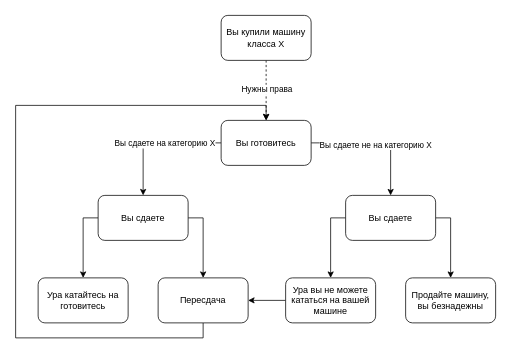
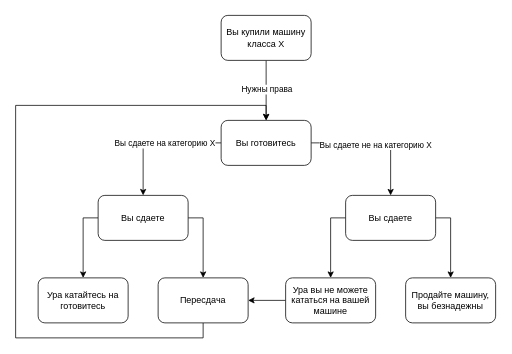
  <mxCell id="0" />
  <mxCell id="1" parent="0" />
- <mxCell id="2" style="edgeStyle=orthogonalEdgeStyle;rounded=0;orthogonalLoop=1;jettySize=auto;html=1;entryX=0.5;entryY=0;entryDx=0;entryDy=0;dashed=1;" edge="1" parent="1" source="4" target="9"><mxGeometry relative="1" as="geometry"><mxPoint x="354" y="160" as="targetPoint" /></mxGeometry></mxCell>
+ <mxCell id="2" style="edgeStyle=orthogonalEdgeStyle;rounded=0;orthogonalLoop=1;jettySize=auto;html=1;entryX=0.5;entryY=0;entryDx=0;entryDy=0;" edge="1" parent="1" source="4" target="9"><mxGeometry relative="1" as="geometry"><mxPoint x="354" y="160" as="targetPoint" /></mxGeometry></mxCell>
  <mxCell id="3" value="Нужны права" style="edgeLabel;html=1;align=center;verticalAlign=middle;resizable=0;points=[];" vertex="1" connectable="0" parent="2"><mxGeometry x="-0.056" relative="1" as="geometry"><mxPoint as="offset" /></mxGeometry></mxCell>
  <mxCell id="4" value="Вы купили машину класса X" style="rounded=1;whiteSpace=wrap;html=1;" vertex="1" parent="1"><mxGeometry x="294" y="20" width="120" height="60" as="geometry" /></mxCell>
  <mxCell id="5" style="edgeStyle=orthogonalEdgeStyle;rounded=0;orthogonalLoop=1;jettySize=auto;html=1;exitX=0;exitY=0.5;exitDx=0;exitDy=0;entryX=0.5;entryY=0;entryDx=0;entryDy=0;" edge="1" parent="1" source="9" target="12"><mxGeometry relative="1" as="geometry"><mxPoint x="160" y="270" as="targetPoint" /></mxGeometry></mxCell>
  <mxCell id="6" value="Вы сдаете на категорию X" style="edgeLabel;html=1;align=center;verticalAlign=middle;resizable=0;points=[];" vertex="1" connectable="0" parent="5"><mxGeometry x="-0.129" relative="1" as="geometry"><mxPoint as="offset" /></mxGeometry></mxCell>
  <mxCell id="7" style="edgeStyle=orthogonalEdgeStyle;rounded=0;orthogonalLoop=1;jettySize=auto;html=1;exitX=1;exitY=0.5;exitDx=0;exitDy=0;entryX=0.5;entryY=0;entryDx=0;entryDy=0;" edge="1" parent="1" source="9" target="15"><mxGeometry relative="1" as="geometry"><mxPoint x="560" y="260" as="targetPoint" /></mxGeometry></mxCell>
  <mxCell id="8" value="Вы сдаете не на категорию X" style="edgeLabel;html=1;align=center;verticalAlign=middle;resizable=0;points=[];" vertex="1" connectable="0" parent="7"><mxGeometry x="-0.039" y="-2" relative="1" as="geometry"><mxPoint as="offset" /></mxGeometry></mxCell>
  <mxCell id="9" value="Вы готовитесь" style="rounded=1;whiteSpace=wrap;html=1;" vertex="1" parent="1"><mxGeometry x="294" y="160" width="120" height="60" as="geometry" /></mxCell>
  <mxCell id="10" style="edgeStyle=orthogonalEdgeStyle;rounded=0;orthogonalLoop=1;jettySize=auto;html=1;exitX=0;exitY=0.5;exitDx=0;exitDy=0;entryX=0.5;entryY=0;entryDx=0;entryDy=0;" edge="1" parent="1" source="12" target="16"><mxGeometry relative="1" as="geometry" /></mxCell>
  <mxCell id="11" style="edgeStyle=orthogonalEdgeStyle;rounded=0;orthogonalLoop=1;jettySize=auto;html=1;exitX=1;exitY=0.5;exitDx=0;exitDy=0;" edge="1" parent="1" source="12" target="18"><mxGeometry relative="1" as="geometry" /></mxCell>
  <mxCell id="12" value="Вы сдаете" style="rounded=1;whiteSpace=wrap;html=1;" vertex="1" parent="1"><mxGeometry x="130" y="260" width="120" height="60" as="geometry" /></mxCell>
  <mxCell id="13" style="edgeStyle=orthogonalEdgeStyle;rounded=0;orthogonalLoop=1;jettySize=auto;html=1;exitX=0;exitY=0.5;exitDx=0;exitDy=0;entryX=0.5;entryY=0;entryDx=0;entryDy=0;" edge="1" parent="1" source="15" target="20"><mxGeometry relative="1" as="geometry" /></mxCell>
  <mxCell id="14" style="edgeStyle=orthogonalEdgeStyle;rounded=0;orthogonalLoop=1;jettySize=auto;html=1;exitX=1;exitY=0.5;exitDx=0;exitDy=0;" edge="1" parent="1" source="15" target="21"><mxGeometry relative="1" as="geometry" /></mxCell>
  <mxCell id="15" value="Вы сдаете" style="rounded=1;whiteSpace=wrap;html=1;" vertex="1" parent="1"><mxGeometry x="460" y="260" width="120" height="60" as="geometry" /></mxCell>
  <mxCell id="16" value="Ура катайтесь на готовитесь" style="rounded=1;whiteSpace=wrap;html=1;" vertex="1" parent="1"><mxGeometry x="50" y="370" width="120" height="60" as="geometry" /></mxCell>
  <mxCell id="17" style="edgeStyle=orthogonalEdgeStyle;rounded=0;orthogonalLoop=1;jettySize=auto;html=1;exitX=0.5;exitY=1;exitDx=0;exitDy=0;entryX=0.5;entryY=0;entryDx=0;entryDy=0;" edge="1" parent="1" source="18" target="9"><mxGeometry relative="1" as="geometry"><Array as="points"><mxPoint x="270" y="450" /><mxPoint x="20" y="450" /><mxPoint x="20" y="140" /><mxPoint x="354" y="140" /></Array></mxGeometry></mxCell>
  <mxCell id="18" value="Пересдача" style="rounded=1;whiteSpace=wrap;html=1;" vertex="1" parent="1"><mxGeometry x="210" y="370" width="120" height="60" as="geometry" /></mxCell>
  <mxCell id="19" style="edgeStyle=orthogonalEdgeStyle;rounded=0;orthogonalLoop=1;jettySize=auto;html=1;exitX=0;exitY=0.5;exitDx=0;exitDy=0;entryX=1;entryY=0.5;entryDx=0;entryDy=0;" edge="1" parent="1" source="20" target="18"><mxGeometry relative="1" as="geometry" /></mxCell>
  <mxCell id="20" value="Ура вы не можете кататься на вашей машине" style="rounded=1;whiteSpace=wrap;html=1;" vertex="1" parent="1"><mxGeometry x="380" y="370" width="120" height="60" as="geometry" /></mxCell>
  <mxCell id="21" value="Продайте машину, вы безнадежны" style="rounded=1;whiteSpace=wrap;html=1;" vertex="1" parent="1"><mxGeometry x="540" y="370" width="120" height="60" as="geometry" /></mxCell>
